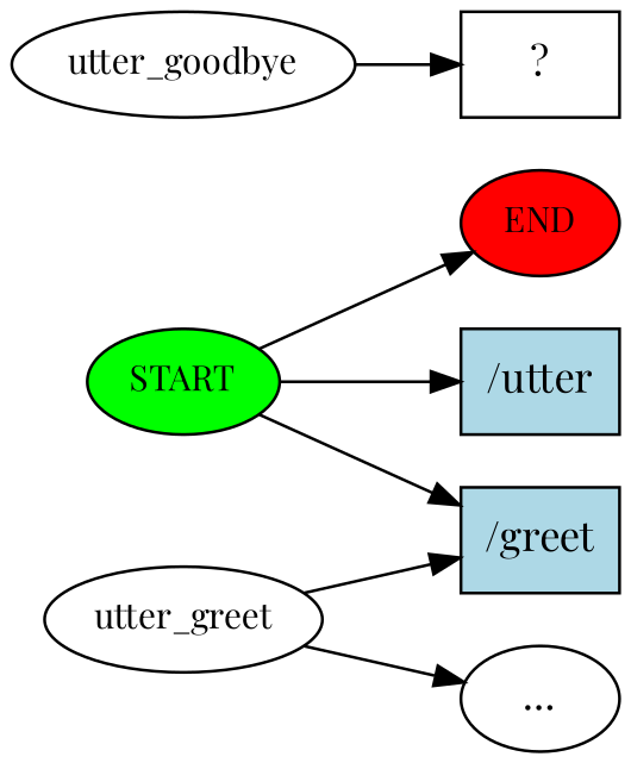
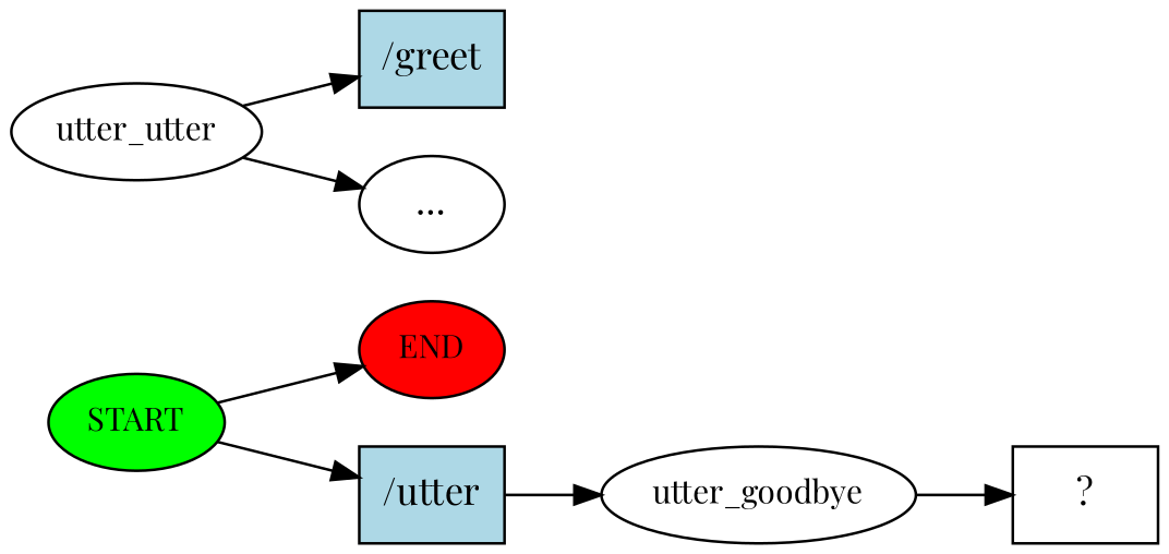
  digraph {
    fontname="Playfair Display"
    rankdir=LR
    node [fontname="Playfair Display"]
    edge [fontname="Playfair Display"]
    n1 [fillcolor=green fontsize=12 label=START style=filled]
    n2 [fillcolor=red fontsize=12 label=END style=filled]
    n3 [fillcolor=lightblue label="/greet" shape=rect style=filled]
    n4 [fillcolor=lightblue label="/utter" shape=rect style=filled]
    n5 [fontsize=12 label=utter_goodbye]
-   n6 [fontsize=12 label=utter_greet]
+   n6 [fontsize=12 label=utter_utter]
    n7 [label="..."]
    n8 [label="  ?  " shape=rect]
    n1 -> n2
-   n1 -> n3
    n1 -> n4
+   n4 -> n5
    n5 -> n8
    n6 -> n3
    n6 -> n7
  }
